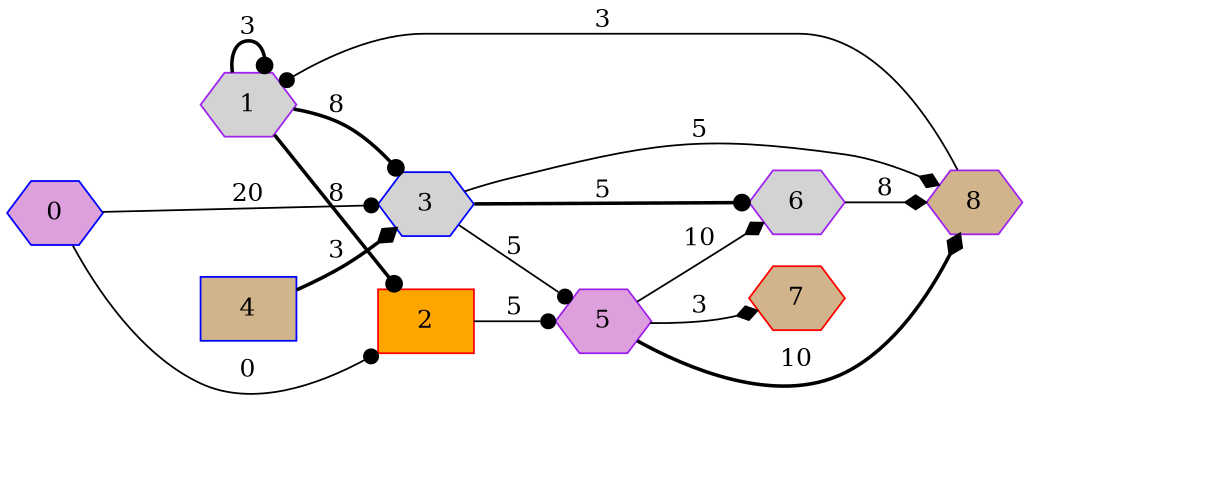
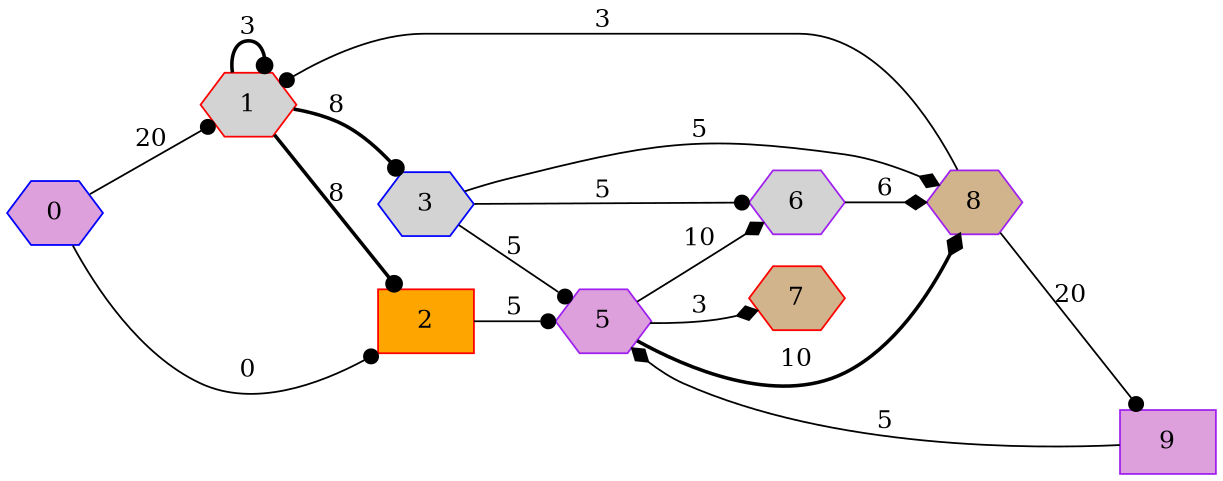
  digraph {
    rankdir=LR
    node [color=purple fillcolor=plum shape=hexagon style=filled]
    edge [arrowhead=dot style=solid]
    0 [color=blue]
-   1 [fillcolor=lightgrey]
+   1 [color=red fillcolor=lightgrey]
    2 [color=red fillcolor=orange shape=box]
    3 [color=blue fillcolor=lightgrey]
    5
    6 [fillcolor=lightgrey]
    8 [fillcolor=tan]
    7 [color=red fillcolor=tan]
-   4 [color=blue fillcolor=tan shape=box]
-   0 -> 3 [label=20]
+   9 [shape=box]
+   0 -> 1 [label=20]
    0 -> 2 [label=0]
    1 -> 1 [label=3 style=bold]
    1 -> 2 [label=8 style=bold]
    1 -> 3 [label=8 style=bold]
    2 -> 5 [label=5]
    3 -> 5 [label=5]
-   3 -> 6 [label=5 style=bold]
+   3 -> 6 [label=5]
    3 -> 8 [arrowhead=diamond label=5]
    5 -> 6 [arrowhead=diamond label=10]
    5 -> 8 [arrowhead=diamond label=10 style=bold]
    5 -> 7 [arrowhead=diamond label=3]
-   6 -> 8 [arrowhead=diamond label=8]
+   6 -> 8 [arrowhead=diamond label=6]
    8 -> 1 [label=3]
-   4 -> 3 [arrowhead=diamond label=3 style=bold]
+   8 -> 9 [label=20]
+   9 -> 5 [arrowhead=diamond label=5]
  }
